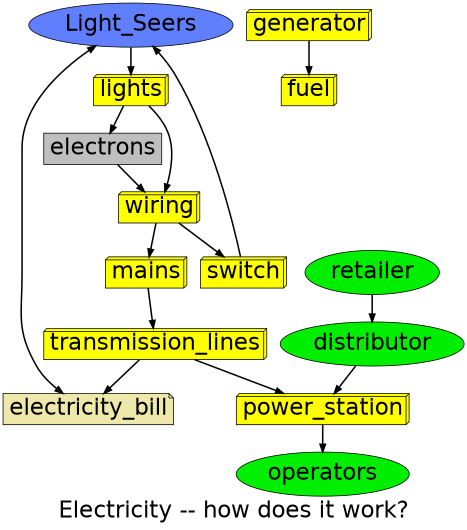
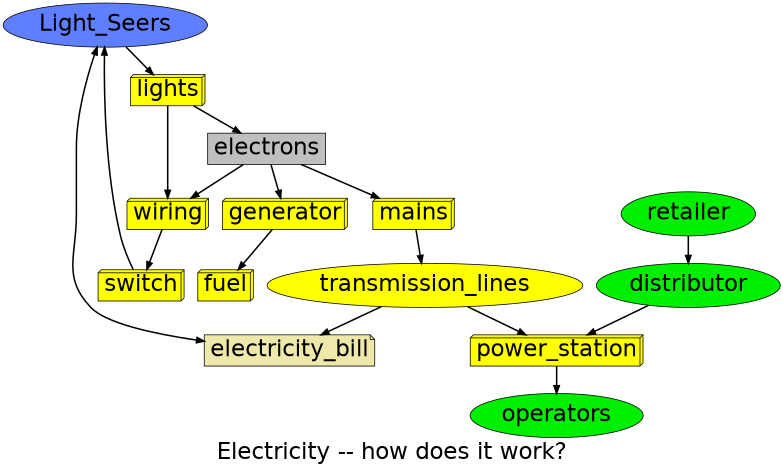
  digraph {
    compound=true
    fontname=helvetica
    fontsize=30
    label="Electricity -- how does it work?"
    mclimit=10
    rankdir=TB
    splines=true
    node [fillcolor=yellow fontname=helvetica fontsize=30 shape=box3d style=filled]
    edge [fontname=helvetica fontsize=30 penwidth=2]
    Light_Seers [fillcolor="#5f7fff" shape=ellipse]
    operators [fillcolor="#00ef00" shape=ellipse]
    retailer [fillcolor="#00ef00" shape=ellipse]
    distributor [fillcolor="#00ef00" shape=ellipse]
    electricity_bill [fillcolor=palegoldenrod shape=note]
    electrons [fillcolor=grey75 shape=rectangle]
    lights
    wiring
    switch
    generator
    mains
    fuel
-   transmission_lines
+   transmission_lines [shape=ellipse]
    power_station
    subgraph sub_1 {
      Light_Seers
    }
    subgraph sub_2 {
    }
    subgraph sub_3 {
      operators
      retailer
      distributor
    }
    subgraph sub_4 {
    }
    subgraph sub_5 {
      electricity_bill
    }
    subgraph sub_6 {
    }
    subgraph sub_7 {
      electrons
    }
    subgraph sub_8 {
    }
    subgraph sub_9 {
    }
    subgraph sub_10 {
    }
    subgraph sub_11 {
    }
    subgraph sub_12 {
    }
    subgraph sub_13 {
    }
    subgraph sub_14 {
    }
    subgraph sub_15 {
    }
    subgraph sub_16 {
    }
    subgraph sub_17 {
    }
    subgraph sub_18 {
    }
    subgraph sub_19 {
      lights
      wiring
      switch
      generator
      mains
      fuel
      transmission_lines
      power_station
    }
    Light_Seers -> electricity_bill [dir=both]
    Light_Seers -> lights
    retailer -> distributor
    distributor -> power_station
    electrons -> wiring
-   wiring -> mains
+   electrons -> generator
+   electrons -> mains
    lights -> electrons
    lights -> wiring
    wiring -> switch
    switch -> Light_Seers
    generator -> fuel
    mains -> transmission_lines
    transmission_lines -> electricity_bill
    transmission_lines -> power_station
    power_station -> operators
  }
